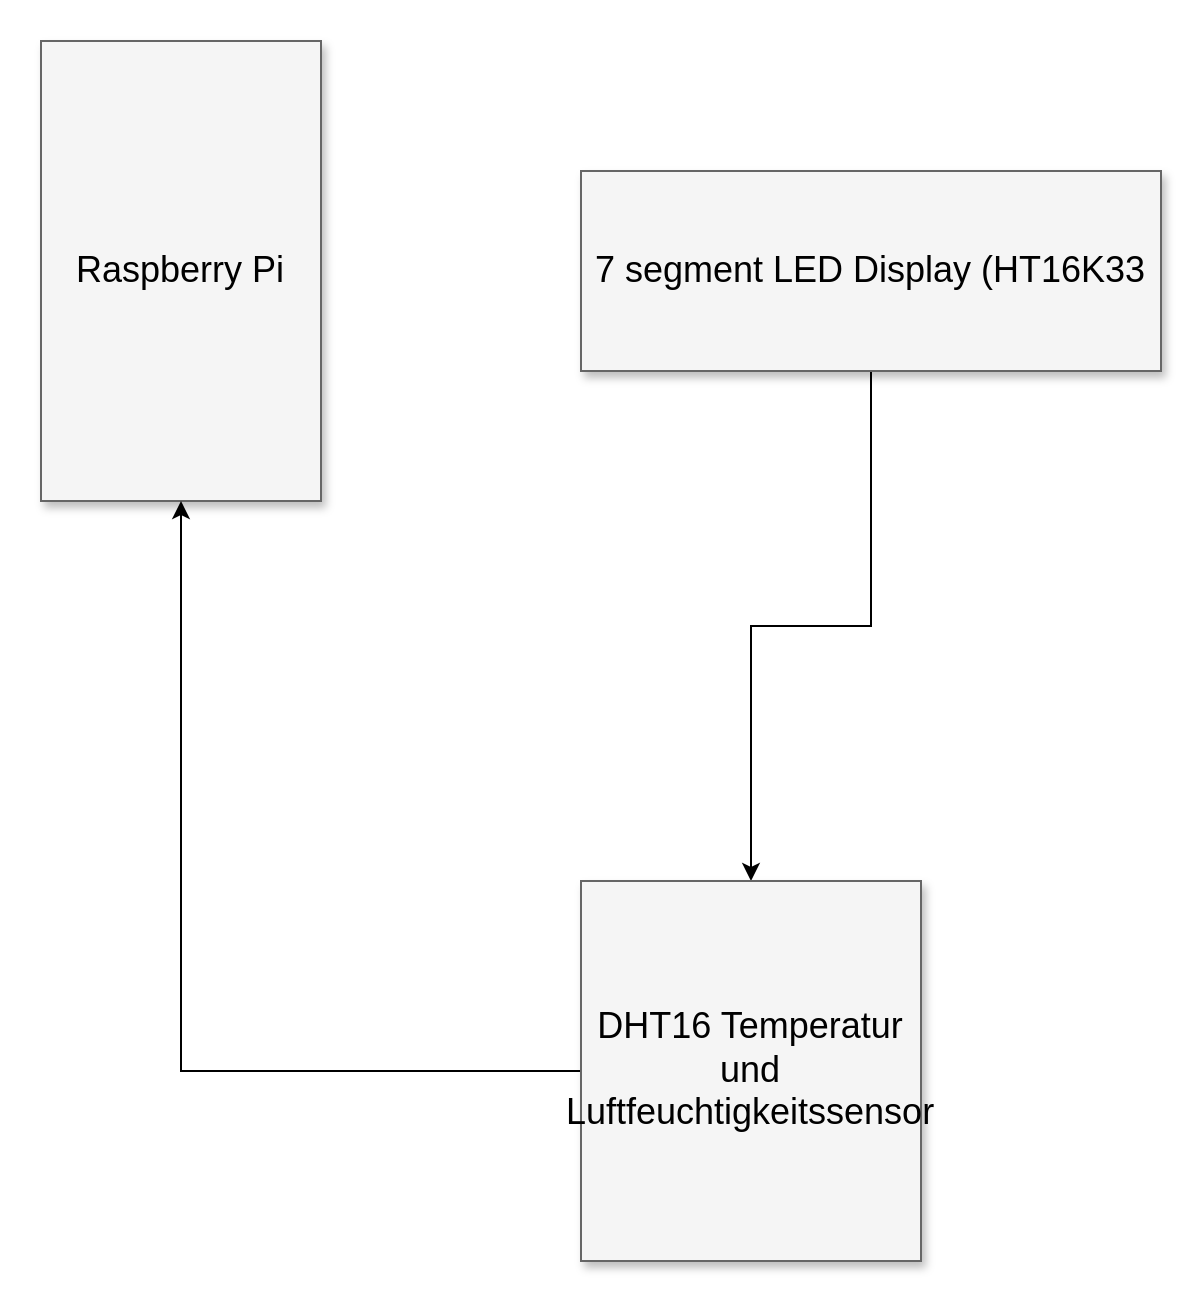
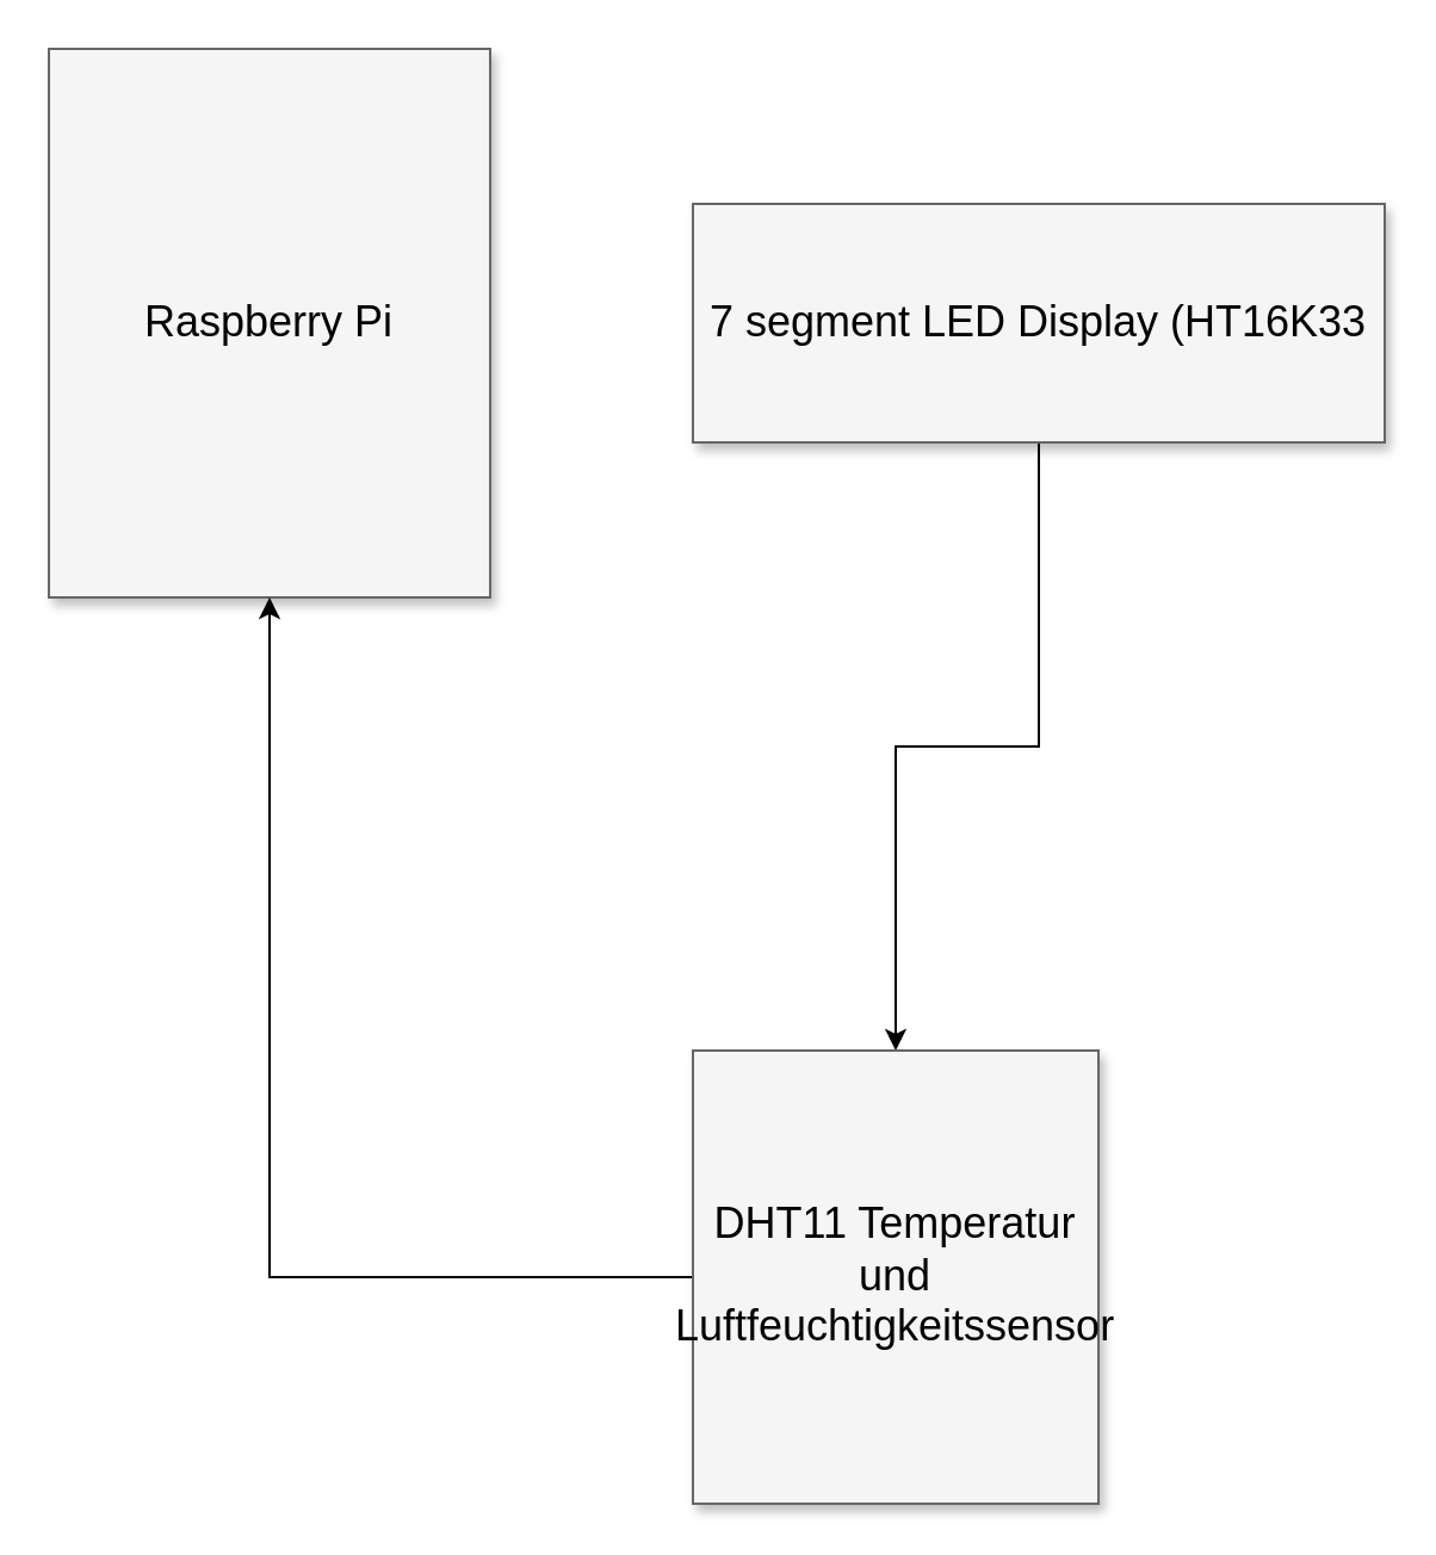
  <mxCell id="0" style=";html=1;" />
  <mxCell id="1" style=";html=1;" parent="0" />
- <mxCell id="2" value="Raspberry Pi" style="whiteSpace=wrap;html=1;shadow=1;fontSize=18;fillColor=#f5f5f5;strokeColor=#666666;" parent="1" vertex="1"><mxGeometry x="20" y="20" width="140" height="230" as="geometry" /></mxCell>
+ <mxCell id="2" value="Raspberry Pi" style="whiteSpace=wrap;html=1;shadow=1;fontSize=18;fillColor=#f5f5f5;strokeColor=#666666;" parent="1" vertex="1"><mxGeometry x="20" y="20" width="185" height="230" as="geometry" /></mxCell>
  <mxCell id="3" style="edgeStyle=orthogonalEdgeStyle;rounded=0;orthogonalLoop=1;jettySize=auto;html=1;" edge="1" parent="1" source="4" target="6"><mxGeometry relative="1" as="geometry" /></mxCell>
  <mxCell id="4" value="7 segment LED Display (HT16K33" style="whiteSpace=wrap;html=1;shadow=1;fontSize=18;fillColor=#f5f5f5;strokeColor=#666666;" vertex="1" parent="1"><mxGeometry x="290" y="85" width="290" height="100" as="geometry" /></mxCell>
  <mxCell id="5" style="edgeStyle=orthogonalEdgeStyle;rounded=0;orthogonalLoop=1;jettySize=auto;html=1;entryX=0.5;entryY=1;entryDx=0;entryDy=0;" edge="1" parent="1" source="6" target="2"><mxGeometry relative="1" as="geometry" /></mxCell>
- <mxCell id="6" value="DHT16 Temperatur und Luftfeuchtigkeitssensor" style="whiteSpace=wrap;html=1;shadow=1;fontSize=18;fillColor=#f5f5f5;strokeColor=#666666;" vertex="1" parent="1"><mxGeometry x="290" y="440" width="170" height="190" as="geometry" /></mxCell>
+ <mxCell id="6" value="DHT11 Temperatur und Luftfeuchtigkeitssensor" style="whiteSpace=wrap;html=1;shadow=1;fontSize=18;fillColor=#f5f5f5;strokeColor=#666666;" vertex="1" parent="1"><mxGeometry x="290" y="440" width="170" height="190" as="geometry" /></mxCell>
